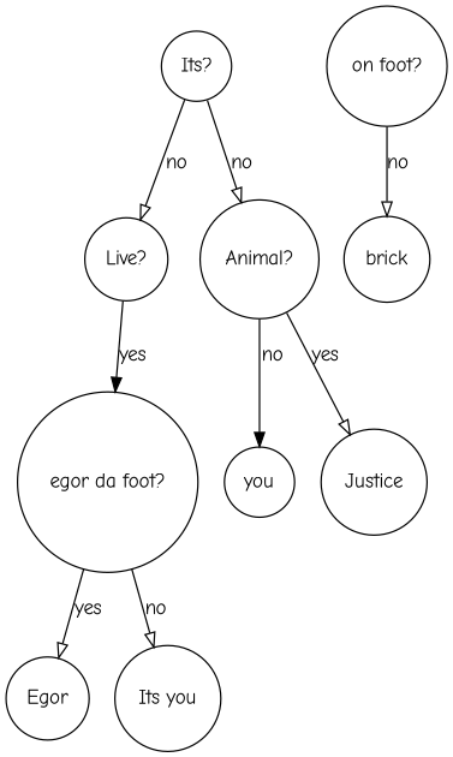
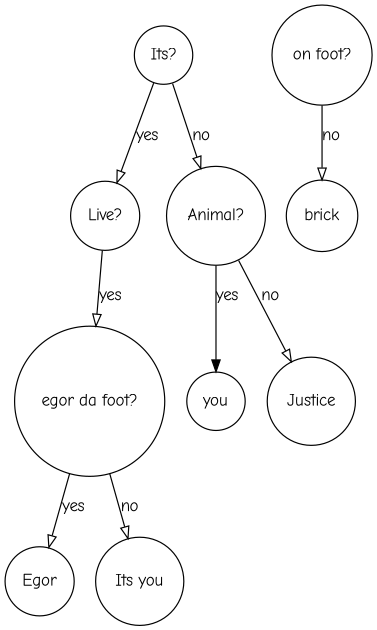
  digraph {
    fontname="Comic Neue"
    node [fontname="Comic Neue" shape=circle]
    edge [arrowhead=onormal fontname="Comic Neue"]
    n1 [label="Its?"]
    "Live?"
    "Animal?"
    n4 [label="egor da foot?"]
    n5 [label=you]
    Justice
    Egor
    "Its you"
    "on foot?"
    brick
-   n1 -> "Live?" [label=no]
+   n1 -> "Live?" [label=yes]
    n1 -> "Animal?" [label=no]
-   "Live?" -> n4 [arrowhead=normal label=yes]
-   "Animal?" -> n5 [arrowhead=normal label=no]
-   "Animal?" -> Justice [label=yes]
+   "Live?" -> n4 [label=yes]
+   "Animal?" -> n5 [arrowhead=normal label=yes]
+   "Animal?" -> Justice [label=no]
    n4 -> Egor [label=yes]
    n4 -> "Its you" [label=no]
    "on foot?" -> brick [label=no]
  }
